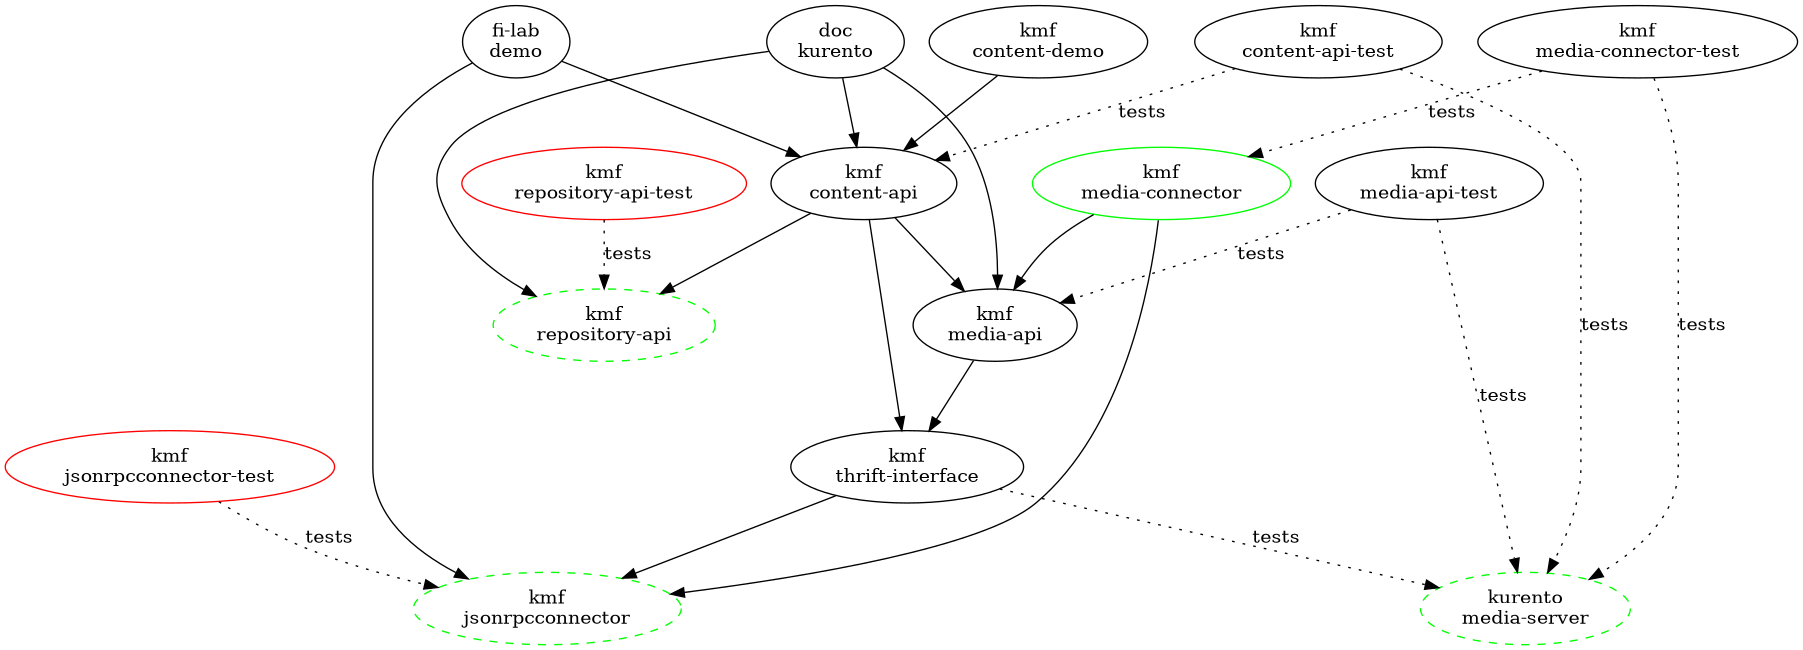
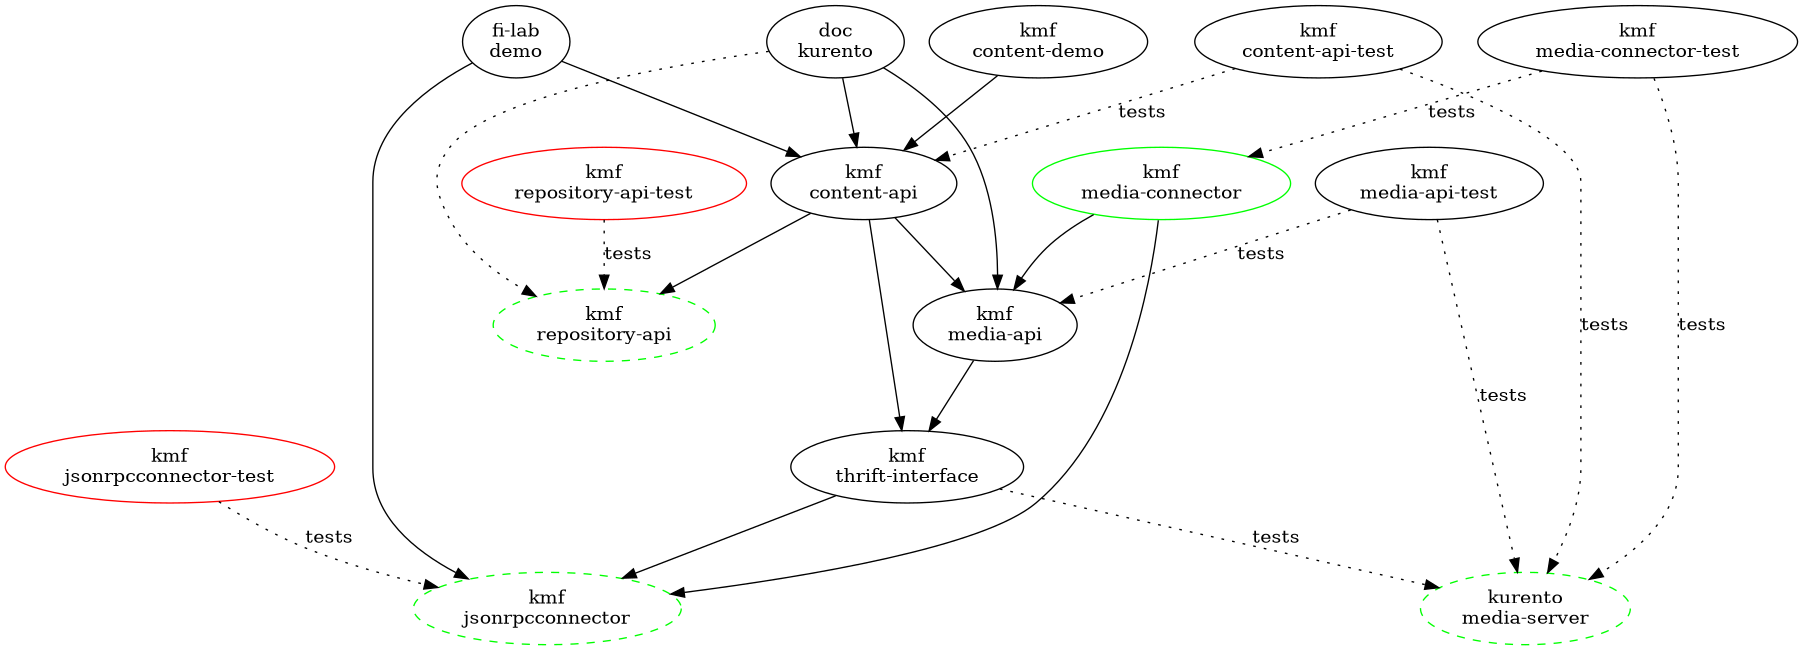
  digraph {
    splines=spline
    "kmf\nrepository-api" [color=green style=dashed]
    "kmf\nrepository-api-test" [color=red]
    "kmf\ncontent-api"
    "kmf\nmedia-api"
    "kmf\nthrift-interface"
    "kmf\njsonrpcconnector" [color=green style=dashed]
    "kurento\nmedia-server" [color=green style=dashed]
    "doc\nkurento"
    "kmf\njsonrpcconnector-test" [color=red]
    "kmf\nmedia-connector" [color=green]
    "kmf\nmedia-api-test"
    "kmf\ncontent-api-test"
    "kmf\nmedia-connector-test"
    "kmf\ncontent-demo"
    "fi-lab\ndemo"
    "kmf\nrepository-api-test" -> "kmf\nrepository-api" [label=tests style=dotted]
    "kmf\ncontent-api" -> "kmf\nrepository-api"
    "kmf\ncontent-api" -> "kmf\nmedia-api"
    "kmf\ncontent-api" -> "kmf\nthrift-interface"
    "kmf\nmedia-api" -> "kmf\nthrift-interface"
    "kmf\nthrift-interface" -> "kmf\njsonrpcconnector"
    "kmf\nthrift-interface" -> "kurento\nmedia-server" [label=tests style=dotted]
-   "doc\nkurento" -> "kmf\nrepository-api"
+   "doc\nkurento" -> "kmf\nrepository-api" [style=dotted]
    "doc\nkurento" -> "kmf\ncontent-api"
    "doc\nkurento" -> "kmf\nmedia-api"
    "kmf\njsonrpcconnector-test" -> "kmf\njsonrpcconnector" [label=tests style=dotted]
    "kmf\nmedia-connector" -> "kmf\nmedia-api"
    "kmf\nmedia-connector" -> "kmf\njsonrpcconnector"
    "kmf\nmedia-api-test" -> "kmf\nmedia-api" [label=tests style=dotted]
    "kmf\nmedia-api-test" -> "kurento\nmedia-server" [label=tests style=dotted]
    "kmf\ncontent-api-test" -> "kmf\ncontent-api" [label=tests style=dotted]
    "kmf\ncontent-api-test" -> "kurento\nmedia-server" [label=tests style=dotted]
    "kmf\nmedia-connector-test" -> "kurento\nmedia-server" [label=tests style=dotted]
    "kmf\nmedia-connector-test" -> "kmf\nmedia-connector" [label=tests style=dotted]
    "kmf\ncontent-demo" -> "kmf\ncontent-api"
    "fi-lab\ndemo" -> "kmf\ncontent-api"
    "fi-lab\ndemo" -> "kmf\njsonrpcconnector"
  }
